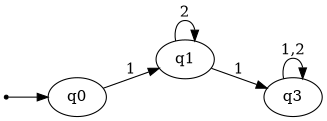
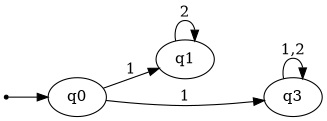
  digraph {
    rankdir=LR
    inic [shape=point]
    q0
    q1
    q3
    inic -> q0
    q0 -> q1 [label=1]
    q1 -> q1 [label=2]
-   q1 -> q3 [label=1]
+   q0 -> q3 [label=1]
    q3 -> q3 [label="1,2"]
  }
